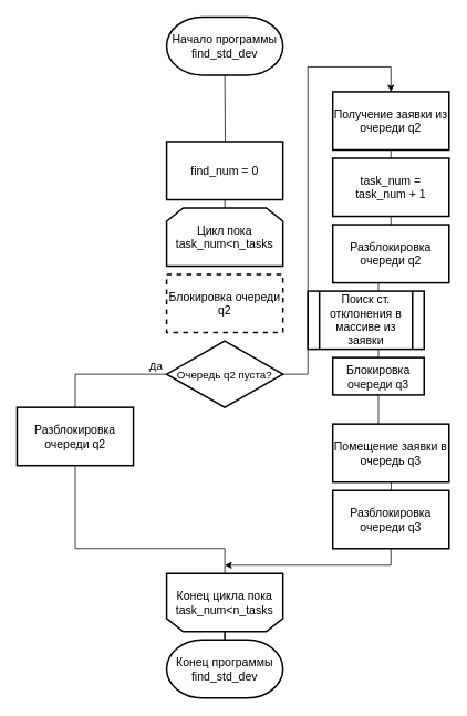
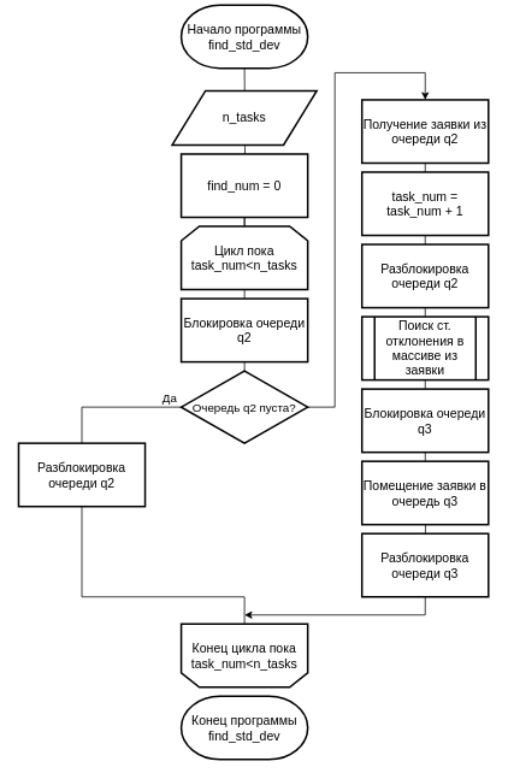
  <mxCell id="0" />
  <mxCell id="1" parent="0" />
  <mxCell id="2" style="edgeStyle=orthogonalEdgeStyle;rounded=0;orthogonalLoop=1;jettySize=auto;html=1;exitX=0.5;exitY=1;exitDx=0;exitDy=0;entryX=0.5;entryY=0;entryDx=0;entryDy=0;endArrow=none;endFill=0;" parent="1" source="14" target="26" edge="1"><mxGeometry relative="1" as="geometry"><mxPoint x="470" y="260" as="sourcePoint" /><mxPoint x="470" y="615" as="targetPoint" /></mxGeometry></mxCell>
+ <mxCell id="3" style="edgeStyle=orthogonalEdgeStyle;rounded=0;orthogonalLoop=1;jettySize=auto;html=1;exitX=0.5;exitY=1;exitDx=0;exitDy=0;entryX=0.5;entryY=0;entryDx=0;entryDy=0;endArrow=none;endFill=0;" parent="1" source="13" target="22" edge="1"><mxGeometry relative="1" as="geometry" /></mxCell>
  <mxCell id="4" style="edgeStyle=orthogonalEdgeStyle;rounded=0;orthogonalLoop=1;jettySize=auto;html=1;exitX=0.5;exitY=0;exitDx=0;exitDy=0;exitPerimeter=0;entryX=0.5;entryY=1;entryDx=0;entryDy=0;entryPerimeter=0;endArrow=none;endFill=0;" parent="1" source="7" edge="1"><mxGeometry relative="1" as="geometry"><mxPoint x="270" y="1050" as="sourcePoint" /><mxPoint x="270" y="775" as="targetPoint" /></mxGeometry></mxCell>
  <mxCell id="5" style="edgeStyle=orthogonalEdgeStyle;rounded=0;orthogonalLoop=1;jettySize=auto;html=1;exitX=0.5;exitY=0;exitDx=0;exitDy=0;exitPerimeter=0;entryX=0.5;entryY=1;entryDx=0;entryDy=0;entryPerimeter=0;endArrow=none;endFill=0;" parent="1" target="8" edge="1"><mxGeometry relative="1" as="geometry"><mxPoint x="270" y="250" as="sourcePoint" /></mxGeometry></mxCell>
- <mxCell id="6" style="edgeStyle=orthogonalEdgeStyle;rounded=0;orthogonalLoop=1;jettySize=auto;html=1;exitX=0.5;exitY=0;exitDx=0;exitDy=0;exitPerimeter=0;endArrow=none;endFill=0;" parent="1" source="7" target="10" edge="1"><mxGeometry relative="1" as="geometry" /></mxCell>
  <mxCell id="7" value="Конец программы find_std_dev" style="strokeWidth=2;html=1;shape=mxgraph.flowchart.terminator;whiteSpace=wrap;fontSize=14;" parent="1" vertex="1"><mxGeometry x="200" y="770" width="140" height="70" as="geometry" /></mxCell>
- <mxCell id="8" value="&lt;font style=&quot;font-size: 14px&quot;&gt;Начало программы find_std_dev&lt;/font&gt;" style="strokeWidth=2;html=1;shape=mxgraph.flowchart.terminator;whiteSpace=wrap;fontSize=14;fontFamily=Helvetica;" parent="1" vertex="1"><mxGeometry x="200" y="20" width="140" height="70" as="geometry" /></mxCell>
+ <mxCell id="8" value="&lt;font style=&quot;font-size: 14px&quot;&gt;Начало программы find_std_dev&lt;/font&gt;" style="strokeWidth=2;html=1;shape=mxgraph.flowchart.terminator;whiteSpace=wrap;fontSize=14;fontFamily=Helvetica;" parent="1" vertex="1"><mxGeometry x="200" y="5" width="140" height="70" as="geometry" /></mxCell>
  <mxCell id="9" value="&lt;span style=&quot;font-size: 14px&quot;&gt;Цикл пока task_num&amp;lt;n_tasks&lt;/span&gt;" style="shape=loopLimit;whiteSpace=wrap;html=1;strokeWidth=2;" parent="1" vertex="1"><mxGeometry x="200" y="250" width="140" height="70" as="geometry" /></mxCell>
  <mxCell id="10" value="&lt;span style=&quot;font-size: 14px&quot;&gt;Конец цикла&amp;nbsp;&lt;/span&gt;&lt;span style=&quot;font-size: 14px&quot;&gt;пока task_num&amp;lt;n_tasks&lt;/span&gt;" style="shape=loopLimit;whiteSpace=wrap;html=1;strokeWidth=2;direction=west;" parent="1" vertex="1"><mxGeometry x="200" y="690" width="140" height="70" as="geometry" /></mxCell>
- <mxCell id="12" value="Поиск ст. отклонения в массиве из заявки" style="shape=process;whiteSpace=wrap;html=1;backgroundOutline=1;strokeWidth=2;fontSize=14;" parent="1" vertex="1"><mxGeometry x="370" y="350" width="140" height="70" as="geometry" /></mxCell>
+ <mxCell id="11" value="&lt;span style=&quot;font-size: 14px&quot;&gt;n_tasks&lt;/span&gt;" style="shape=parallelogram;html=1;strokeWidth=2;perimeter=parallelogramPerimeter;whiteSpace=wrap;rounded=0;arcSize=12;size=0.23;fontSize=13;" parent="1" vertex="1"><mxGeometry x="190" y="100" width="160" height="60" as="geometry" /></mxCell>
+ <mxCell id="12" value="Поиск ст. отклонения в массиве из заявки" style="shape=process;whiteSpace=wrap;html=1;backgroundOutline=1;strokeWidth=2;fontSize=14;" parent="1" vertex="1"><mxGeometry x="400" y="350" width="140" height="70" as="geometry" /></mxCell>
  <mxCell id="13" value="find_num = 0" style="rounded=0;whiteSpace=wrap;html=1;strokeWidth=2;fontSize=14;" parent="1" vertex="1"><mxGeometry x="200" y="170" width="140" height="70" as="geometry" /></mxCell>
  <mxCell id="14" value="Получение заявки из очереди q2" style="rounded=0;whiteSpace=wrap;html=1;strokeWidth=2;fontSize=14;" parent="1" vertex="1"><mxGeometry x="400" y="110" width="140" height="70" as="geometry" /></mxCell>
  <mxCell id="15" style="edgeStyle=orthogonalEdgeStyle;rounded=0;orthogonalLoop=1;jettySize=auto;html=1;exitX=0.5;exitY=0;exitDx=0;exitDy=0;exitPerimeter=0;entryX=0.5;entryY=1;entryDx=0;entryDy=0;entryPerimeter=0;endArrow=none;endFill=0;" parent="1" target="26" edge="1"><mxGeometry relative="1" as="geometry"><mxPoint x="470" y="615" as="sourcePoint" /><mxPoint x="470" y="150" as="targetPoint" /></mxGeometry></mxCell>
  <mxCell id="16" value="Помещение заявки в очередь q3" style="rounded=0;whiteSpace=wrap;html=1;strokeWidth=2;fontSize=14;" parent="1" vertex="1"><mxGeometry x="400" y="510" width="140" height="70" as="geometry" /></mxCell>
  <mxCell id="17" style="edgeStyle=orthogonalEdgeStyle;rounded=0;orthogonalLoop=1;jettySize=auto;html=1;endArrow=classic;endFill=1;fontSize=13;" parent="1" source="18" edge="1"><mxGeometry relative="1" as="geometry"><mxPoint x="270" y="680" as="targetPoint" /><Array as="points"><mxPoint x="470" y="680" /><mxPoint x="270" y="680" /></Array></mxGeometry></mxCell>
  <mxCell id="18" value="Разблокировка очереди q3" style="rounded=0;whiteSpace=wrap;html=1;strokeWidth=2;fontSize=14;" parent="1" vertex="1"><mxGeometry x="400" y="590" width="140" height="70" as="geometry" /></mxCell>
- <mxCell id="19" value="Блокировка очереди q2" style="rounded=0;whiteSpace=wrap;html=1;strokeWidth=2;fontSize=14;dashed=1;" parent="1" vertex="1"><mxGeometry x="200" y="330" width="140" height="70" as="geometry" /></mxCell>
+ <mxCell id="19" value="Блокировка очереди q2" style="rounded=0;whiteSpace=wrap;html=1;strokeWidth=2;fontSize=14;" parent="1" vertex="1"><mxGeometry x="200" y="330" width="140" height="70" as="geometry" /></mxCell>
  <mxCell id="20" value="" style="edgeStyle=orthogonalEdgeStyle;rounded=0;orthogonalLoop=1;jettySize=auto;html=1;exitX=1;exitY=0.5;exitDx=0;exitDy=0;fontSize=13;" parent="1" source="22" edge="1"><mxGeometry x="-0.851" y="10" relative="1" as="geometry"><mxPoint as="offset" /><mxPoint x="470" y="110" as="targetPoint" /><Array as="points"><mxPoint x="370" y="450" /><mxPoint x="370" y="80" /><mxPoint x="470" y="80" /></Array><mxPoint x="390" y="230" as="sourcePoint" /></mxGeometry></mxCell>
  <mxCell id="21" value="Да" style="edgeStyle=orthogonalEdgeStyle;rounded=0;orthogonalLoop=1;jettySize=auto;html=1;exitX=0;exitY=0.5;exitDx=0;exitDy=0;entryX=0.5;entryY=0;entryDx=0;entryDy=0;fontSize=13;endArrow=none;endFill=0;" parent="1" source="22" target="25" edge="1"><mxGeometry x="-0.826" y="-10" relative="1" as="geometry"><mxPoint as="offset" /></mxGeometry></mxCell>
  <mxCell id="22" value="Очередь q2 пуста?" style="rhombus;whiteSpace=wrap;html=1;strokeWidth=2;fontSize=13;" parent="1" vertex="1"><mxGeometry x="200" y="410" width="140" height="80" as="geometry" /></mxCell>
  <mxCell id="23" value="Разблокировка очереди q2" style="rounded=0;whiteSpace=wrap;html=1;strokeWidth=2;fontSize=14;" parent="1" vertex="1"><mxGeometry x="400" y="270" width="140" height="70" as="geometry" /></mxCell>
  <mxCell id="24" style="edgeStyle=orthogonalEdgeStyle;rounded=0;orthogonalLoop=1;jettySize=auto;html=1;entryX=0.5;entryY=1;entryDx=0;entryDy=0;endArrow=none;endFill=0;fontSize=13;" parent="1" source="25" target="10" edge="1"><mxGeometry relative="1" as="geometry"><Array as="points"><mxPoint x="90" y="660" /><mxPoint x="270" y="660" /></Array></mxGeometry></mxCell>
  <mxCell id="25" value="Разблокировка очереди q2" style="rounded=0;whiteSpace=wrap;html=1;strokeWidth=2;fontSize=14;" parent="1" vertex="1"><mxGeometry x="20" y="490" width="140" height="70" as="geometry" /></mxCell>
- <mxCell id="26" value="Блокировка очереди q3" style="rounded=0;whiteSpace=wrap;html=1;strokeWidth=2;fontSize=14;" parent="1" vertex="1"><mxGeometry x="400" y="430" width="110" height="45" as="geometry" /></mxCell>
+ <mxCell id="26" value="Блокировка очереди q3" style="rounded=0;whiteSpace=wrap;html=1;strokeWidth=2;fontSize=14;" parent="1" vertex="1"><mxGeometry x="400" y="430" width="140" height="70" as="geometry" /></mxCell>
  <mxCell id="27" value="task_num = &lt;br&gt;task_num + 1" style="rounded=0;whiteSpace=wrap;html=1;strokeWidth=2;fontSize=14;" vertex="1" parent="1"><mxGeometry x="400" y="190" width="140" height="70" as="geometry" /></mxCell>
